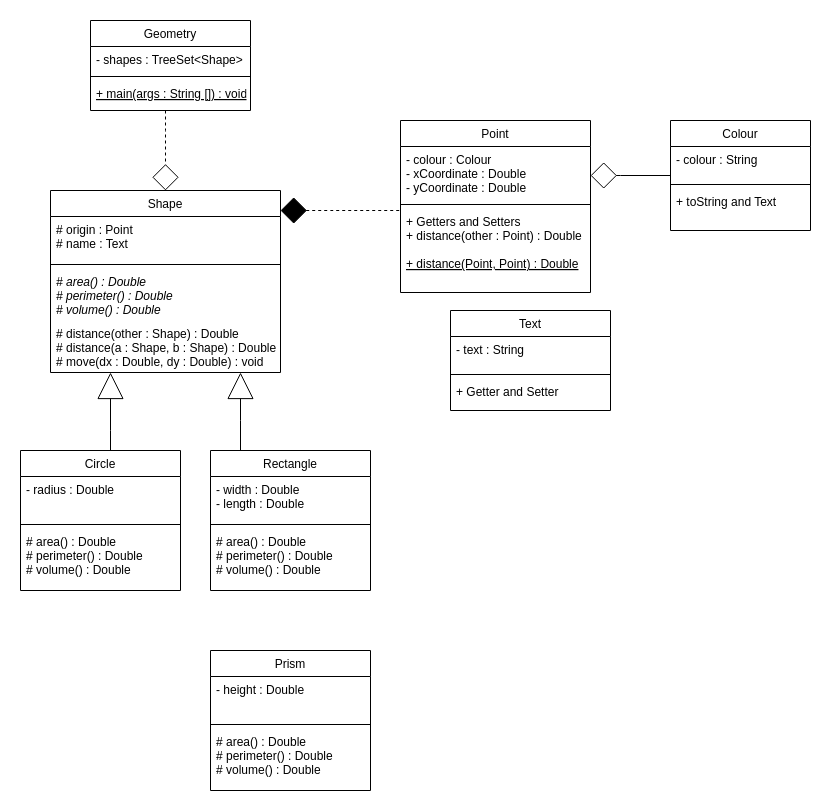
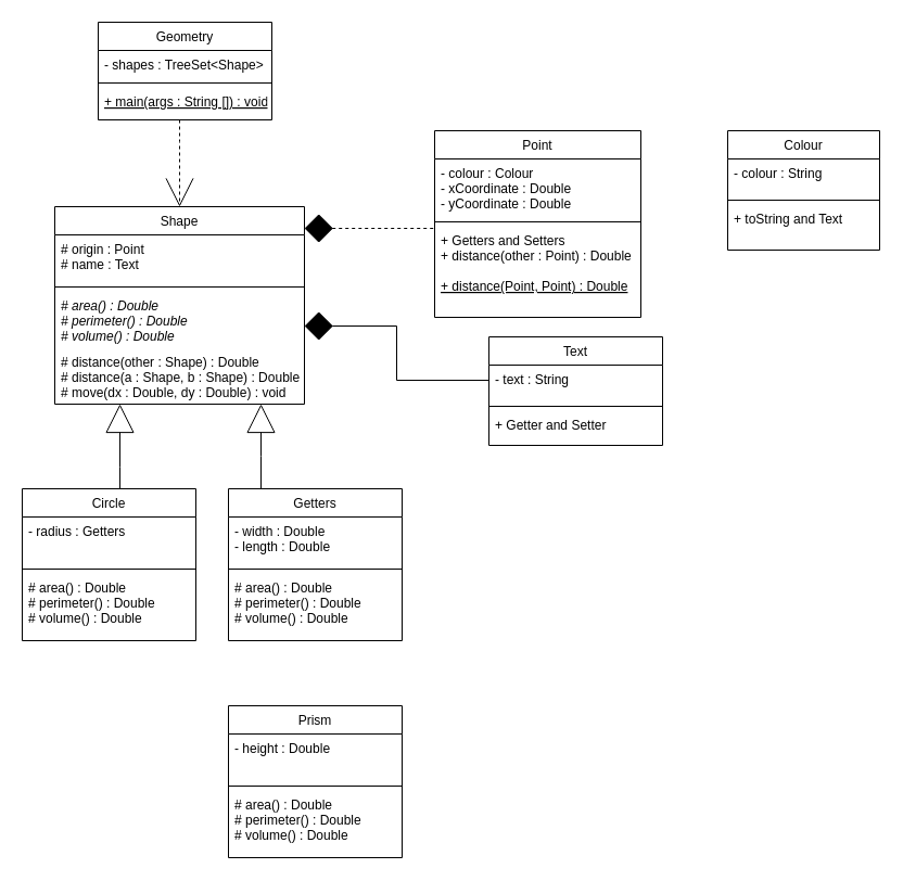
  <mxCell id="0" />
  <mxCell id="1" parent="0" />
- <mxCell id="2" value="" style="edgeStyle=orthogonalEdgeStyle;rounded=0;orthogonalLoop=1;jettySize=auto;html=1;endArrow=diamond;endFill=0;dashed=1;endSize=24;" edge="1" parent="1" source="3" target="11"><mxGeometry relative="1" as="geometry"><Array as="points"><mxPoint x="165" y="130" /><mxPoint x="165" y="130" /></Array></mxGeometry></mxCell>
+ <mxCell id="2" value="" style="edgeStyle=orthogonalEdgeStyle;rounded=0;orthogonalLoop=1;jettySize=auto;html=1;endArrow=open;endFill=0;dashed=1;endSize=24;" edge="1" parent="1" source="3" target="11"><mxGeometry relative="1" as="geometry"><Array as="points"><mxPoint x="165" y="130" /><mxPoint x="165" y="130" /></Array></mxGeometry></mxCell>
  <mxCell id="3" value="Geometry" style="swimlane;fontStyle=0;align=center;verticalAlign=top;childLayout=stackLayout;horizontal=1;startSize=26;horizontalStack=0;resizeParent=1;resizeLast=0;collapsible=1;marginBottom=0;rounded=0;shadow=0;strokeWidth=1;" parent="1" vertex="1"><mxGeometry x="90" y="20" width="160" height="90" as="geometry"><mxRectangle x="230" y="140" width="160" height="26" as="alternateBounds" /></mxGeometry></mxCell>
  <mxCell id="4" value="- shapes : TreeSet&lt;Shape&gt;" style="text;align=left;verticalAlign=top;spacingLeft=4;spacingRight=4;overflow=hidden;rotatable=0;points=[[0,0.5],[1,0.5]];portConstraint=eastwest;" parent="3" vertex="1"><mxGeometry y="26" width="160" height="26" as="geometry" /></mxCell>
  <mxCell id="5" value="" style="line;html=1;strokeWidth=1;align=left;verticalAlign=middle;spacingTop=-1;spacingLeft=3;spacingRight=3;rotatable=0;labelPosition=right;points=[];portConstraint=eastwest;" parent="3" vertex="1"><mxGeometry y="52" width="160" height="8" as="geometry" /></mxCell>
  <mxCell id="6" value="+ main(args : String []) : void" style="text;align=left;verticalAlign=top;spacingLeft=4;spacingRight=4;overflow=hidden;rotatable=0;points=[[0,0.5],[1,0.5]];portConstraint=eastwest;fontStyle=4" vertex="1" parent="3"><mxGeometry y="60" width="160" height="26" as="geometry" /></mxCell>
  <mxCell id="7" value="" style="edgeStyle=orthogonalEdgeStyle;rounded=0;orthogonalLoop=1;jettySize=auto;html=1;startArrow=diamond;startFill=1;endArrow=none;endFill=0;endSize=24;startSize=24;dashed=1;" edge="1" parent="1" source="11" target="33"><mxGeometry relative="1" as="geometry"><Array as="points"><mxPoint x="330" y="210" /><mxPoint x="330" y="210" /></Array></mxGeometry></mxCell>
+ <mxCell id="8" value="" style="edgeStyle=orthogonalEdgeStyle;rounded=0;orthogonalLoop=1;jettySize=auto;html=1;endArrow=none;endFill=0;startArrow=diamond;startFill=1;startSize=24;" edge="1" parent="1" source="11" target="28"><mxGeometry relative="1" as="geometry"><Array as="points"><mxPoint x="365" y="300" /><mxPoint x="365" y="350" /></Array></mxGeometry></mxCell>
  <mxCell id="9" value="" style="edgeStyle=orthogonalEdgeStyle;rounded=0;orthogonalLoop=1;jettySize=auto;html=1;startArrow=block;startFill=0;startSize=24;endArrow=none;endFill=0;endSize=24;" edge="1" parent="1" source="11" target="24"><mxGeometry relative="1" as="geometry"><Array as="points"><mxPoint x="110" y="430" /><mxPoint x="110" y="430" /></Array></mxGeometry></mxCell>
  <mxCell id="10" value="" style="edgeStyle=orthogonalEdgeStyle;rounded=0;orthogonalLoop=1;jettySize=auto;html=1;startArrow=block;startFill=0;startSize=24;endArrow=none;endFill=0;endSize=24;" edge="1" parent="1" source="11" target="16"><mxGeometry relative="1" as="geometry"><Array as="points"><mxPoint x="240" y="420" /><mxPoint x="240" y="420" /></Array></mxGeometry></mxCell>
  <mxCell id="11" value="Shape" style="swimlane;fontStyle=0;align=center;verticalAlign=top;childLayout=stackLayout;horizontal=1;startSize=26;horizontalStack=0;resizeParent=1;resizeLast=0;collapsible=1;marginBottom=0;rounded=0;shadow=0;strokeWidth=1;" vertex="1" parent="1"><mxGeometry x="50" y="190" width="230" height="182" as="geometry"><mxRectangle x="230" y="140" width="160" height="26" as="alternateBounds" /></mxGeometry></mxCell>
  <mxCell id="12" value="# origin : Point&#10;# name : Text" style="text;align=left;verticalAlign=top;spacingLeft=4;spacingRight=4;overflow=hidden;rotatable=0;points=[[0,0.5],[1,0.5]];portConstraint=eastwest;" vertex="1" parent="11"><mxGeometry y="26" width="230" height="44" as="geometry" /></mxCell>
  <mxCell id="13" value="" style="line;html=1;strokeWidth=1;align=left;verticalAlign=middle;spacingTop=-1;spacingLeft=3;spacingRight=3;rotatable=0;labelPosition=right;points=[];portConstraint=eastwest;" vertex="1" parent="11"><mxGeometry y="70" width="230" height="8" as="geometry" /></mxCell>
  <mxCell id="14" value="# area() : Double&#10;# perimeter() : Double&#10;# volume() : Double" style="text;align=left;verticalAlign=top;spacingLeft=4;spacingRight=4;overflow=hidden;rotatable=0;points=[[0,0.5],[1,0.5]];portConstraint=eastwest;fontStyle=2" vertex="1" parent="11"><mxGeometry y="78" width="230" height="52" as="geometry" /></mxCell>
  <mxCell id="15" value="# distance(other : Shape) : Double&#10;# distance(a : Shape, b : Shape) : Double&#10;# move(dx : Double, dy : Double) : void" style="text;align=left;verticalAlign=top;spacingLeft=4;spacingRight=4;overflow=hidden;rotatable=0;points=[[0,0.5],[1,0.5]];portConstraint=eastwest;fontStyle=0" vertex="1" parent="11"><mxGeometry y="130" width="230" height="52" as="geometry" /></mxCell>
- <mxCell id="16" value="Rectangle" style="swimlane;fontStyle=0;align=center;verticalAlign=top;childLayout=stackLayout;horizontal=1;startSize=26;horizontalStack=0;resizeParent=1;resizeLast=0;collapsible=1;marginBottom=0;rounded=0;shadow=0;strokeWidth=1;" vertex="1" parent="1"><mxGeometry x="210" y="450" width="160" height="140" as="geometry"><mxRectangle x="230" y="140" width="160" height="26" as="alternateBounds" /></mxGeometry></mxCell>
+ <mxCell id="16" value="Getters" style="swimlane;fontStyle=0;align=center;verticalAlign=top;childLayout=stackLayout;horizontal=1;startSize=26;horizontalStack=0;resizeParent=1;resizeLast=0;collapsible=1;marginBottom=0;rounded=0;shadow=0;strokeWidth=1;" vertex="1" parent="1"><mxGeometry x="210" y="450" width="160" height="140" as="geometry"><mxRectangle x="230" y="140" width="160" height="26" as="alternateBounds" /></mxGeometry></mxCell>
  <mxCell id="17" value="- width : Double&#10;- length : Double" style="text;align=left;verticalAlign=top;spacingLeft=4;spacingRight=4;overflow=hidden;rotatable=0;points=[[0,0.5],[1,0.5]];portConstraint=eastwest;" vertex="1" parent="16"><mxGeometry y="26" width="160" height="44" as="geometry" /></mxCell>
  <mxCell id="18" value="" style="line;html=1;strokeWidth=1;align=left;verticalAlign=middle;spacingTop=-1;spacingLeft=3;spacingRight=3;rotatable=0;labelPosition=right;points=[];portConstraint=eastwest;" vertex="1" parent="16"><mxGeometry y="70" width="160" height="8" as="geometry" /></mxCell>
  <mxCell id="19" value="# area() : Double&#10;# perimeter() : Double&#10;# volume() : Double" style="text;align=left;verticalAlign=top;spacingLeft=4;spacingRight=4;overflow=hidden;rotatable=0;points=[[0,0.5],[1,0.5]];portConstraint=eastwest;fontStyle=0" vertex="1" parent="16"><mxGeometry y="78" width="160" height="62" as="geometry" /></mxCell>
  <mxCell id="20" value="Prism" style="swimlane;fontStyle=0;align=center;verticalAlign=top;childLayout=stackLayout;horizontal=1;startSize=26;horizontalStack=0;resizeParent=1;resizeLast=0;collapsible=1;marginBottom=0;rounded=0;shadow=0;strokeWidth=1;" vertex="1" parent="1"><mxGeometry x="210" y="650" width="160" height="140" as="geometry"><mxRectangle x="230" y="140" width="160" height="26" as="alternateBounds" /></mxGeometry></mxCell>
  <mxCell id="21" value="- height : Double" style="text;align=left;verticalAlign=top;spacingLeft=4;spacingRight=4;overflow=hidden;rotatable=0;points=[[0,0.5],[1,0.5]];portConstraint=eastwest;" vertex="1" parent="20"><mxGeometry y="26" width="160" height="44" as="geometry" /></mxCell>
  <mxCell id="22" value="" style="line;html=1;strokeWidth=1;align=left;verticalAlign=middle;spacingTop=-1;spacingLeft=3;spacingRight=3;rotatable=0;labelPosition=right;points=[];portConstraint=eastwest;" vertex="1" parent="20"><mxGeometry y="70" width="160" height="8" as="geometry" /></mxCell>
  <mxCell id="23" value="# area() : Double&#10;# perimeter() : Double&#10;# volume() : Double" style="text;align=left;verticalAlign=top;spacingLeft=4;spacingRight=4;overflow=hidden;rotatable=0;points=[[0,0.5],[1,0.5]];portConstraint=eastwest;fontStyle=0" vertex="1" parent="20"><mxGeometry y="78" width="160" height="62" as="geometry" /></mxCell>
  <mxCell id="24" value="Circle" style="swimlane;fontStyle=0;align=center;verticalAlign=top;childLayout=stackLayout;horizontal=1;startSize=26;horizontalStack=0;resizeParent=1;resizeLast=0;collapsible=1;marginBottom=0;rounded=0;shadow=0;strokeWidth=1;" vertex="1" parent="1"><mxGeometry x="20" y="450" width="160" height="140" as="geometry"><mxRectangle x="230" y="140" width="160" height="26" as="alternateBounds" /></mxGeometry></mxCell>
- <mxCell id="25" value="- radius : Double" style="text;align=left;verticalAlign=top;spacingLeft=4;spacingRight=4;overflow=hidden;rotatable=0;points=[[0,0.5],[1,0.5]];portConstraint=eastwest;" vertex="1" parent="24"><mxGeometry y="26" width="160" height="44" as="geometry" /></mxCell>
+ <mxCell id="25" value="- radius : Getters" style="text;align=left;verticalAlign=top;spacingLeft=4;spacingRight=4;overflow=hidden;rotatable=0;points=[[0,0.5],[1,0.5]];portConstraint=eastwest;" vertex="1" parent="24"><mxGeometry y="26" width="160" height="44" as="geometry" /></mxCell>
  <mxCell id="26" value="" style="line;html=1;strokeWidth=1;align=left;verticalAlign=middle;spacingTop=-1;spacingLeft=3;spacingRight=3;rotatable=0;labelPosition=right;points=[];portConstraint=eastwest;" vertex="1" parent="24"><mxGeometry y="70" width="160" height="8" as="geometry" /></mxCell>
  <mxCell id="27" value="# area() : Double&#10;# perimeter() : Double&#10;# volume() : Double" style="text;align=left;verticalAlign=top;spacingLeft=4;spacingRight=4;overflow=hidden;rotatable=0;points=[[0,0.5],[1,0.5]];portConstraint=eastwest;fontStyle=0" vertex="1" parent="24"><mxGeometry y="78" width="160" height="62" as="geometry" /></mxCell>
  <mxCell id="28" value="Text" style="swimlane;fontStyle=0;align=center;verticalAlign=top;childLayout=stackLayout;horizontal=1;startSize=26;horizontalStack=0;resizeParent=1;resizeLast=0;collapsible=1;marginBottom=0;rounded=0;shadow=0;strokeWidth=1;" vertex="1" parent="1"><mxGeometry x="450" y="310" width="160" height="100" as="geometry"><mxRectangle x="230" y="140" width="160" height="26" as="alternateBounds" /></mxGeometry></mxCell>
  <mxCell id="29" value="- text : String" style="text;align=left;verticalAlign=top;spacingLeft=4;spacingRight=4;overflow=hidden;rotatable=0;points=[[0,0.5],[1,0.5]];portConstraint=eastwest;" vertex="1" parent="28"><mxGeometry y="26" width="160" height="34" as="geometry" /></mxCell>
  <mxCell id="30" value="" style="line;html=1;strokeWidth=1;align=left;verticalAlign=middle;spacingTop=-1;spacingLeft=3;spacingRight=3;rotatable=0;labelPosition=right;points=[];portConstraint=eastwest;" vertex="1" parent="28"><mxGeometry y="60" width="160" height="8" as="geometry" /></mxCell>
  <mxCell id="31" value="+ Getter and Setter" style="text;align=left;verticalAlign=top;spacingLeft=4;spacingRight=4;overflow=hidden;rotatable=0;points=[[0,0.5],[1,0.5]];portConstraint=eastwest;fontStyle=0" vertex="1" parent="28"><mxGeometry y="68" width="160" height="32" as="geometry" /></mxCell>
- <mxCell id="32" value="" style="edgeStyle=orthogonalEdgeStyle;rounded=0;orthogonalLoop=1;jettySize=auto;html=1;endArrow=none;endFill=0;startArrow=diamond;startFill=0;startSize=24;" edge="1" parent="1" source="33" target="38"><mxGeometry relative="1" as="geometry"><Array as="points"><mxPoint x="620" y="175" /><mxPoint x="620" y="175" /></Array></mxGeometry></mxCell>
  <mxCell id="33" value="Point" style="swimlane;fontStyle=0;align=center;verticalAlign=top;childLayout=stackLayout;horizontal=1;startSize=26;horizontalStack=0;resizeParent=1;resizeLast=0;collapsible=1;marginBottom=0;rounded=0;shadow=0;strokeWidth=1;" vertex="1" parent="1"><mxGeometry x="400" y="120" width="190" height="172" as="geometry"><mxRectangle x="230" y="140" width="160" height="26" as="alternateBounds" /></mxGeometry></mxCell>
  <mxCell id="34" value="- colour : Colour&#10;- xCoordinate : Double&#10;- yCoordinate : Double" style="text;align=left;verticalAlign=top;spacingLeft=4;spacingRight=4;overflow=hidden;rotatable=0;points=[[0,0.5],[1,0.5]];portConstraint=eastwest;" vertex="1" parent="33"><mxGeometry y="26" width="190" height="54" as="geometry" /></mxCell>
  <mxCell id="35" value="" style="line;html=1;strokeWidth=1;align=left;verticalAlign=middle;spacingTop=-1;spacingLeft=3;spacingRight=3;rotatable=0;labelPosition=right;points=[];portConstraint=eastwest;" vertex="1" parent="33"><mxGeometry y="80" width="190" height="8" as="geometry" /></mxCell>
  <mxCell id="36" value="+ Getters and Setters&#10;+ distance(other : Point) : Double" style="text;align=left;verticalAlign=top;spacingLeft=4;spacingRight=4;overflow=hidden;rotatable=0;points=[[0,0.5],[1,0.5]];portConstraint=eastwest;fontStyle=0" vertex="1" parent="33"><mxGeometry y="88" width="190" height="42" as="geometry" /></mxCell>
  <mxCell id="37" value="+ distance(Point, Point) : Double" style="text;align=left;verticalAlign=top;spacingLeft=4;spacingRight=4;overflow=hidden;rotatable=0;points=[[0,0.5],[1,0.5]];portConstraint=eastwest;fontStyle=4" vertex="1" parent="33"><mxGeometry y="130" width="190" height="42" as="geometry" /></mxCell>
  <mxCell id="38" value="Colour" style="swimlane;fontStyle=0;align=center;verticalAlign=top;childLayout=stackLayout;horizontal=1;startSize=26;horizontalStack=0;resizeParent=1;resizeLast=0;collapsible=1;marginBottom=0;rounded=0;shadow=0;strokeWidth=1;" vertex="1" parent="1"><mxGeometry x="670" y="120" width="140" height="110" as="geometry"><mxRectangle x="230" y="140" width="160" height="26" as="alternateBounds" /></mxGeometry></mxCell>
  <mxCell id="39" value="- colour : String" style="text;align=left;verticalAlign=top;spacingLeft=4;spacingRight=4;overflow=hidden;rotatable=0;points=[[0,0.5],[1,0.5]];portConstraint=eastwest;" vertex="1" parent="38"><mxGeometry y="26" width="140" height="34" as="geometry" /></mxCell>
  <mxCell id="40" value="" style="line;html=1;strokeWidth=1;align=left;verticalAlign=middle;spacingTop=-1;spacingLeft=3;spacingRight=3;rotatable=0;labelPosition=right;points=[];portConstraint=eastwest;" vertex="1" parent="38"><mxGeometry y="60" width="140" height="8" as="geometry" /></mxCell>
  <mxCell id="41" value="+ toString and Text" style="text;align=left;verticalAlign=top;spacingLeft=4;spacingRight=4;overflow=hidden;rotatable=0;points=[[0,0.5],[1,0.5]];portConstraint=eastwest;fontStyle=0" vertex="1" parent="38"><mxGeometry y="68" width="140" height="42" as="geometry" /></mxCell>
